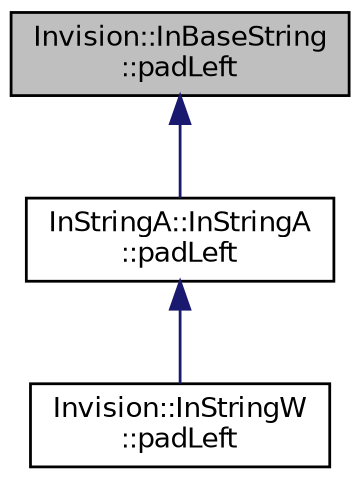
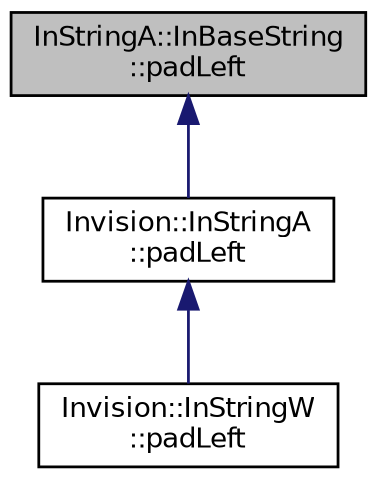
  digraph {
    rankdir=TB
    node [color=black fillcolor=white fontname=Helvetica fontsize=10 shape=record style=filled]
    edge [color=midnightblue dir=back fontname=Helvetica fontsize=10 labelfontname=Helvetica labelfontsize=10 style=solid]
-   n1 [fillcolor=grey75 fontcolor=black height=0.2 label="Invision::InBaseString\l::padLeft" width=0.4]
-   n2 [height=0.2 label="InStringA::InStringA\l::padLeft" width=0.4]
+   n1 [fillcolor=grey75 fontcolor=black height=0.2 label="InStringA::InBaseString\l::padLeft" width=0.4]
+   n2 [height=0.2 label="Invision::InStringA\l::padLeft" width=0.4]
    n3 [height=0.2 label="Invision::InStringW\l::padLeft" width=0.4]
    n1 -> n2
    n2 -> n3
  }
